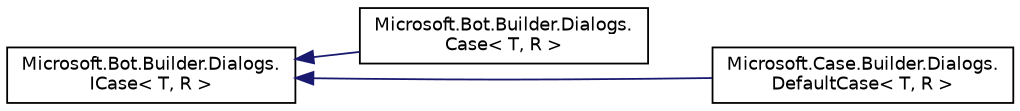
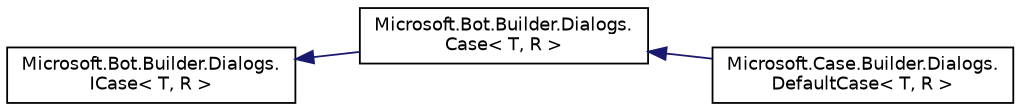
  digraph {
    rankdir=LR
    node [color=black fillcolor=white fontname=Helvetica fontsize=10 shape=record style=filled]
    edge [color=midnightblue dir=back fontname=Helvetica fontsize=10 labelfontname=Helvetica labelfontsize=10 style=solid]
    n1 [height=0.2 label="Microsoft.Bot.Builder.Dialogs.\lICase\< T, R \>" width=0.4]
    n2 [height=0.2 label="Microsoft.Bot.Builder.Dialogs.\lCase\< T, R \>" width=0.4]
    n3 [height=0.2 label="Microsoft.Case.Builder.Dialogs.\lDefaultCase\< T, R \>" width=0.4]
    n1 -> n2
-   n1 -> n3
+   n2 -> n3
  }
